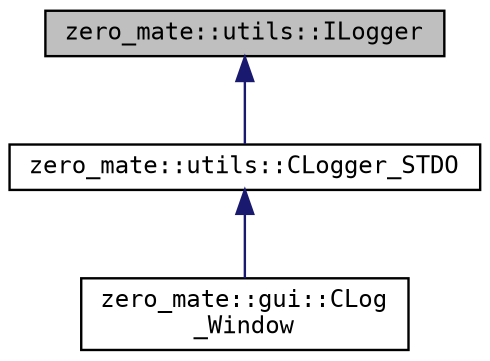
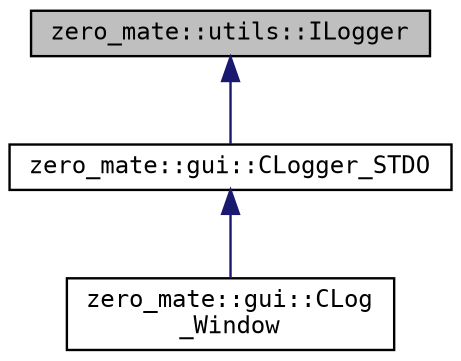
  digraph {
    fontname="DejaVu Sans Mono"
    node [color=black fontname="DejaVu Sans Mono" fontsize=10 shape=record]
    edge [color=midnightblue dir=back fontname="DejaVu Sans Mono" fontsize=10 labelfontname=Helvetica labelfontsize=10 style=solid]
    n1 [fillcolor=grey75 fontcolor=black height=0.2 label="zero_mate::utils::ILogger" style=filled width=0.4]
-   n2 [height=0.2 label="zero_mate::utils::CLogger_STDO" width=0.4]
+   n2 [height=0.2 label="zero_mate::gui::CLogger_STDO" width=0.4]
    n3 [height=0.2 label="zero_mate::gui::CLog\l_Window" width=0.4]
    n1 -> n2
    n2 -> n3
  }
